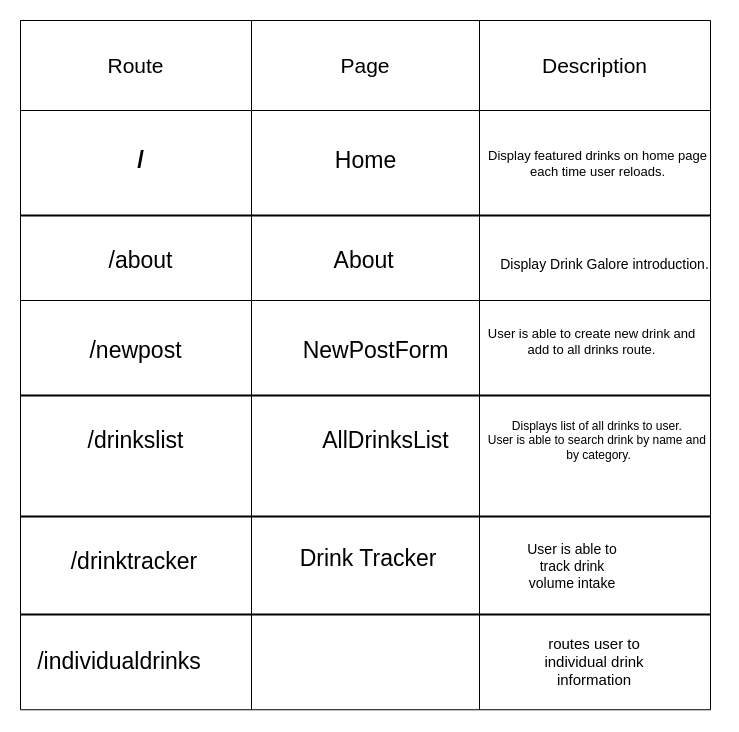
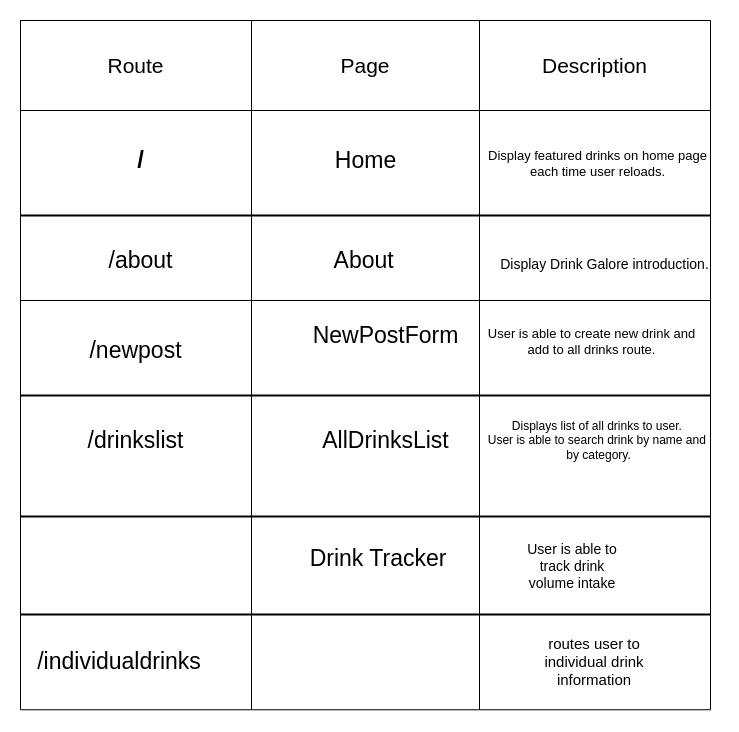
  <mxCell id="0" />
  <mxCell id="1" parent="0" />
  <mxCell id="2" value="" style="shape=table;html=1;whiteSpace=wrap;startSize=0;container=1;collapsible=0;childLayout=tableLayout;fontSize=21;" parent="1" vertex="1"><mxGeometry x="20" y="20" width="690" height="689.25" as="geometry" /></mxCell>
  <mxCell id="3" value="" style="shape=tableRow;horizontal=0;startSize=0;swimlaneHead=0;swimlaneBody=0;top=0;left=0;bottom=0;right=0;collapsible=0;dropTarget=0;fillColor=none;points=[[0,0.5],[1,0.5]];portConstraint=eastwest;" parent="2" vertex="1"><mxGeometry width="690" height="90" as="geometry" /></mxCell>
  <mxCell id="4" value="Route" style="shape=partialRectangle;html=1;whiteSpace=wrap;connectable=0;fillColor=none;top=0;left=0;bottom=0;right=0;overflow=hidden;fontSize=21;" parent="3" vertex="1"><mxGeometry width="231" height="90" as="geometry"><mxRectangle width="231" height="90" as="alternateBounds" /></mxGeometry></mxCell>
  <mxCell id="5" value="Page" style="shape=partialRectangle;html=1;whiteSpace=wrap;connectable=0;fillColor=none;top=0;left=0;bottom=0;right=0;overflow=hidden;fontSize=21;" parent="3" vertex="1"><mxGeometry x="231" width="228" height="90" as="geometry"><mxRectangle width="228" height="90" as="alternateBounds" /></mxGeometry></mxCell>
  <mxCell id="6" value="Description" style="shape=partialRectangle;html=1;whiteSpace=wrap;connectable=0;fillColor=none;top=0;left=0;bottom=0;right=0;overflow=hidden;fontSize=21;" parent="3" vertex="1"><mxGeometry x="459" width="231" height="90" as="geometry"><mxRectangle width="231" height="90" as="alternateBounds" /></mxGeometry></mxCell>
  <mxCell id="7" value="" style="shape=tableRow;horizontal=0;startSize=0;swimlaneHead=0;swimlaneBody=0;top=0;left=0;bottom=0;right=0;collapsible=0;dropTarget=0;fillColor=none;points=[[0,0.5],[1,0.5]];portConstraint=eastwest;" parent="2" vertex="1"><mxGeometry y="90" width="690" height="190" as="geometry" /></mxCell>
  <mxCell id="8" value="" style="shape=partialRectangle;html=1;whiteSpace=wrap;connectable=0;fillColor=none;top=0;left=0;bottom=0;right=0;overflow=hidden;" parent="7" vertex="1"><mxGeometry width="231" height="190" as="geometry"><mxRectangle width="231" height="190" as="alternateBounds" /></mxGeometry></mxCell>
  <mxCell id="9" value="" style="shape=partialRectangle;html=1;whiteSpace=wrap;connectable=0;fillColor=none;top=0;left=0;bottom=0;right=0;overflow=hidden;" parent="7" vertex="1"><mxGeometry x="231" width="228" height="190" as="geometry"><mxRectangle width="228" height="190" as="alternateBounds" /></mxGeometry></mxCell>
  <mxCell id="10" value="" style="shape=partialRectangle;html=1;whiteSpace=wrap;connectable=0;fillColor=none;top=0;left=0;bottom=0;right=0;overflow=hidden;" parent="7" vertex="1"><mxGeometry x="459" width="231" height="190" as="geometry"><mxRectangle width="231" height="190" as="alternateBounds" /></mxGeometry></mxCell>
  <mxCell id="11" value="" style="shape=tableRow;horizontal=0;startSize=0;swimlaneHead=0;swimlaneBody=0;top=0;left=0;bottom=0;right=0;collapsible=0;dropTarget=0;fillColor=none;points=[[0,0.5],[1,0.5]];portConstraint=eastwest;" parent="2" vertex="1"><mxGeometry y="280" width="690" height="409" as="geometry" /></mxCell>
  <mxCell id="12" value="" style="shape=partialRectangle;html=1;whiteSpace=wrap;connectable=0;fillColor=none;top=0;left=0;bottom=0;right=0;overflow=hidden;" parent="11" vertex="1"><mxGeometry width="231" height="409" as="geometry"><mxRectangle width="231" height="409" as="alternateBounds" /></mxGeometry></mxCell>
  <mxCell id="13" value="" style="shape=partialRectangle;html=1;whiteSpace=wrap;connectable=0;fillColor=none;top=0;left=0;bottom=0;right=0;overflow=hidden;" parent="11" vertex="1"><mxGeometry x="231" width="228" height="409" as="geometry"><mxRectangle width="228" height="409" as="alternateBounds" /></mxGeometry></mxCell>
  <mxCell id="14" value="" style="shape=partialRectangle;html=1;whiteSpace=wrap;connectable=0;fillColor=none;top=0;left=0;bottom=0;right=0;overflow=hidden;pointerEvents=1;" parent="11" vertex="1"><mxGeometry x="459" width="231" height="409" as="geometry"><mxRectangle width="231" height="409" as="alternateBounds" /></mxGeometry></mxCell>
  <mxCell id="15" value="" style="line;strokeWidth=2;html=1;" parent="1" vertex="1"><mxGeometry x="20" y="210" width="690" height="10" as="geometry" /></mxCell>
  <mxCell id="16" value="" style="line;strokeWidth=2;html=1;" parent="1" vertex="1"><mxGeometry x="20" y="390" width="690" height="10" as="geometry" /></mxCell>
  <mxCell id="17" value="/" style="text;strokeColor=none;fillColor=none;html=1;fontSize=24;fontStyle=1;verticalAlign=middle;align=center;" parent="1" vertex="1"><mxGeometry x="90" y="140" width="100" height="40" as="geometry" /></mxCell>
  <mxCell id="18" value="/about" style="text;html=1;align=center;verticalAlign=middle;resizable=0;points=[];autosize=1;strokeColor=none;fillColor=none;fontSize=23;" parent="1" vertex="1"><mxGeometry x="95" y="240" width="90" height="40" as="geometry" /></mxCell>
  <mxCell id="19" value="/newpost" style="text;html=1;align=center;verticalAlign=middle;resizable=0;points=[];autosize=1;strokeColor=none;fillColor=none;fontSize=23;" parent="1" vertex="1"><mxGeometry x="80" y="330" width="110" height="40" as="geometry" /></mxCell>
  <mxCell id="20" value="/drinkslist" style="text;html=1;align=center;verticalAlign=middle;resizable=0;points=[];autosize=1;strokeColor=none;fillColor=none;fontSize=23;" parent="1" vertex="1"><mxGeometry x="78" y="420" width="114" height="40" as="geometry" /></mxCell>
  <mxCell id="21" value="AllDrinksList" style="text;html=1;align=center;verticalAlign=middle;resizable=0;points=[];autosize=1;strokeColor=none;fillColor=none;fontSize=23;" parent="1" vertex="1"><mxGeometry x="310" y="420" width="150" height="40" as="geometry" /></mxCell>
- <mxCell id="22" value="NewPostForm" style="text;html=1;align=center;verticalAlign=middle;resizable=0;points=[];autosize=1;strokeColor=none;fillColor=none;fontSize=23;" parent="1" vertex="1"><mxGeometry x="290" y="330" width="170" height="40" as="geometry" /></mxCell>
+ <mxCell id="22" value="NewPostForm" style="text;html=1;align=center;verticalAlign=middle;resizable=0;points=[];autosize=1;strokeColor=none;fillColor=none;fontSize=23;" parent="1" vertex="1"><mxGeometry x="300" y="315" width="170" height="40" as="geometry" /></mxCell>
  <mxCell id="23" value="&amp;nbsp; &amp;nbsp;About&lt;span style=&quot;white-space: pre;&quot;&gt;&#09;&lt;/span&gt;" style="text;html=1;align=center;verticalAlign=middle;resizable=0;points=[];autosize=1;strokeColor=none;fillColor=none;fontSize=23;" parent="1" vertex="1"><mxGeometry x="300" y="240" width="130" height="40" as="geometry" /></mxCell>
  <mxCell id="24" value="Home" style="text;html=1;align=center;verticalAlign=middle;resizable=0;points=[];autosize=1;strokeColor=none;fillColor=none;fontSize=23;" parent="1" vertex="1"><mxGeometry x="325" y="140" width="80" height="40" as="geometry" /></mxCell>
  <mxCell id="25" value="&lt;span style=&quot;font-size: 12px;&quot;&gt;Displays list of all drinks to user.&amp;nbsp;&lt;br style=&quot;font-size: 12px;&quot;&gt;User is able to search drink by name and&amp;nbsp;&lt;br style=&quot;font-size: 12px;&quot;&gt;by category.&lt;br style=&quot;font-size: 12px;&quot;&gt;&lt;/span&gt;" style="text;html=1;align=center;verticalAlign=middle;resizable=0;points=[];autosize=1;strokeColor=none;fillColor=none;fontSize=12;" parent="1" vertex="1"><mxGeometry x="478" y="412.5" width="239" height="55" as="geometry" /></mxCell>
  <mxCell id="26" value="User is able to create new drink and&lt;br style=&quot;font-size: 13px;&quot;&gt;add to all drinks route." style="text;html=1;align=center;verticalAlign=middle;resizable=0;points=[];autosize=1;strokeColor=none;fillColor=none;fontSize=13;" parent="1" vertex="1"><mxGeometry x="478" y="319" width="225" height="43" as="geometry" /></mxCell>
  <mxCell id="27" value="&lt;font style=&quot;font-size: 14px;&quot;&gt;Display Drink Galore introduction.&lt;/font&gt;" style="text;html=1;align=center;verticalAlign=middle;resizable=0;points=[];autosize=1;strokeColor=none;fillColor=none;fontSize=14;" parent="1" vertex="1"><mxGeometry x="490" y="249" width="227" height="29" as="geometry" /></mxCell>
  <mxCell id="28" value="&lt;span style=&quot;font-size: 13px;&quot;&gt;Display featured drinks on home page&lt;br style=&quot;font-size: 13px;&quot;&gt;each time user reloads.&lt;br style=&quot;font-size: 13px;&quot;&gt;&lt;/span&gt;" style="text;html=1;align=center;verticalAlign=middle;resizable=0;points=[];autosize=1;strokeColor=none;fillColor=none;fontSize=13;" parent="1" vertex="1"><mxGeometry x="478" y="141" width="237" height="43" as="geometry" /></mxCell>
  <mxCell id="29" value="" style="line;strokeWidth=2;html=1;" vertex="1" parent="1"><mxGeometry x="20" y="511" width="690" height="10" as="geometry" /></mxCell>
- <mxCell id="30" value="&lt;font style=&quot;font-size: 23px;&quot;&gt;/drinktracker&lt;/font&gt;" style="text;html=1;strokeColor=none;fillColor=none;align=center;verticalAlign=middle;whiteSpace=wrap;rounded=0;" vertex="1" parent="1"><mxGeometry x="78" y="532" width="112" height="58" as="geometry" /></mxCell>
- <mxCell id="31" value="&lt;font style=&quot;font-size: 23px;&quot;&gt;Drink Tracker&lt;/font&gt;" style="text;html=1;strokeColor=none;fillColor=none;align=center;verticalAlign=middle;whiteSpace=wrap;rounded=0;" vertex="1" parent="1"><mxGeometry x="285" y="529" width="166" height="58" as="geometry" /></mxCell>
+ <mxCell id="31" value="&lt;font style=&quot;font-size: 23px;&quot;&gt;Drink Tracker&lt;/font&gt;" style="text;html=1;strokeColor=none;fillColor=none;align=center;verticalAlign=middle;whiteSpace=wrap;rounded=0;" vertex="1" parent="1"><mxGeometry x="295" y="529" width="166" height="58" as="geometry" /></mxCell>
  <mxCell id="32" value="&lt;font style=&quot;font-size: 14px;&quot;&gt;User is able to track drink volume intake&lt;/font&gt;" style="text;html=1;strokeColor=none;fillColor=none;align=center;verticalAlign=middle;whiteSpace=wrap;rounded=0;fontSize=14;" vertex="1" parent="1"><mxGeometry x="516" y="537" width="112" height="58" as="geometry" /></mxCell>
  <mxCell id="33" value="" style="line;strokeWidth=2;html=1;" vertex="1" parent="1"><mxGeometry x="20" y="609" width="690" height="10" as="geometry" /></mxCell>
  <mxCell id="34" value="&lt;span style=&quot;font-size: 23px;&quot;&gt;/individualdrinks&lt;/span&gt;" style="text;html=1;strokeColor=none;fillColor=none;align=center;verticalAlign=middle;whiteSpace=wrap;rounded=0;" vertex="1" parent="1"><mxGeometry x="48" y="632" width="142" height="58" as="geometry" /></mxCell>
  <mxCell id="35" value="&lt;span style=&quot;font-size: 15px;&quot;&gt;routes user to individual drink information&lt;/span&gt;" style="text;html=1;strokeColor=none;fillColor=none;align=center;verticalAlign=middle;whiteSpace=wrap;rounded=0;fontSize=15;" vertex="1" parent="1"><mxGeometry x="534" y="632" width="120" height="58" as="geometry" /></mxCell>
